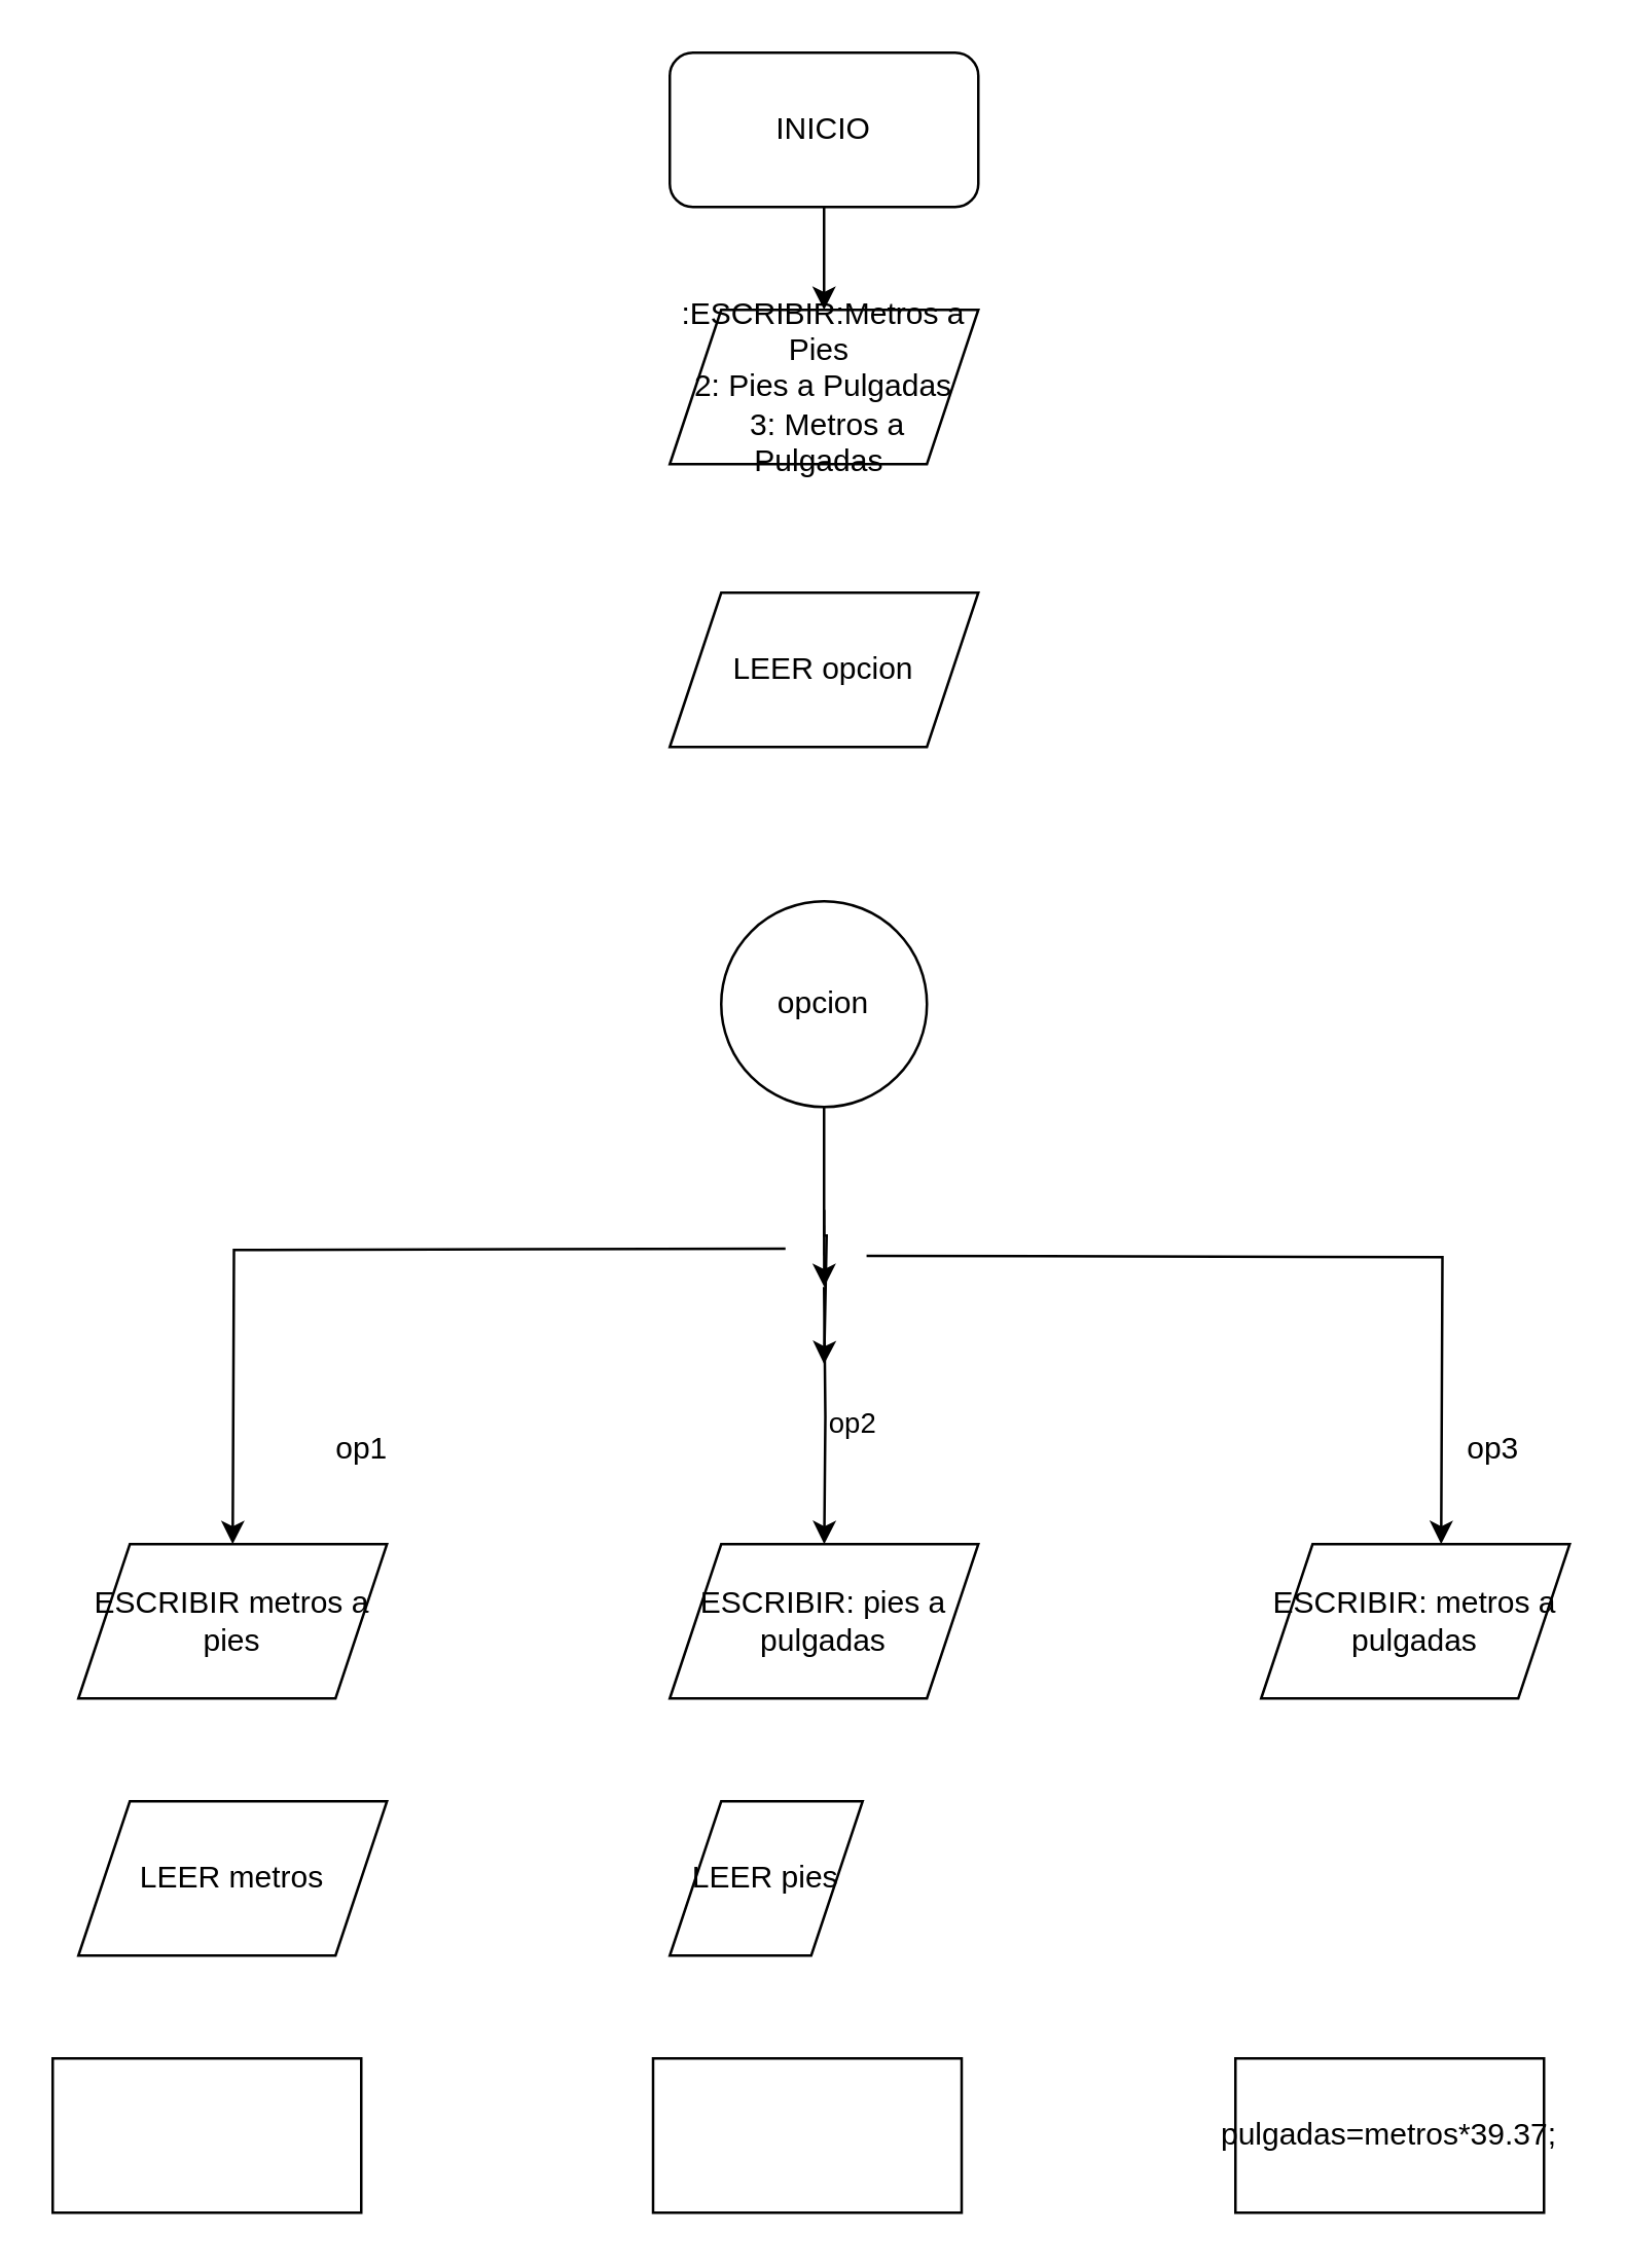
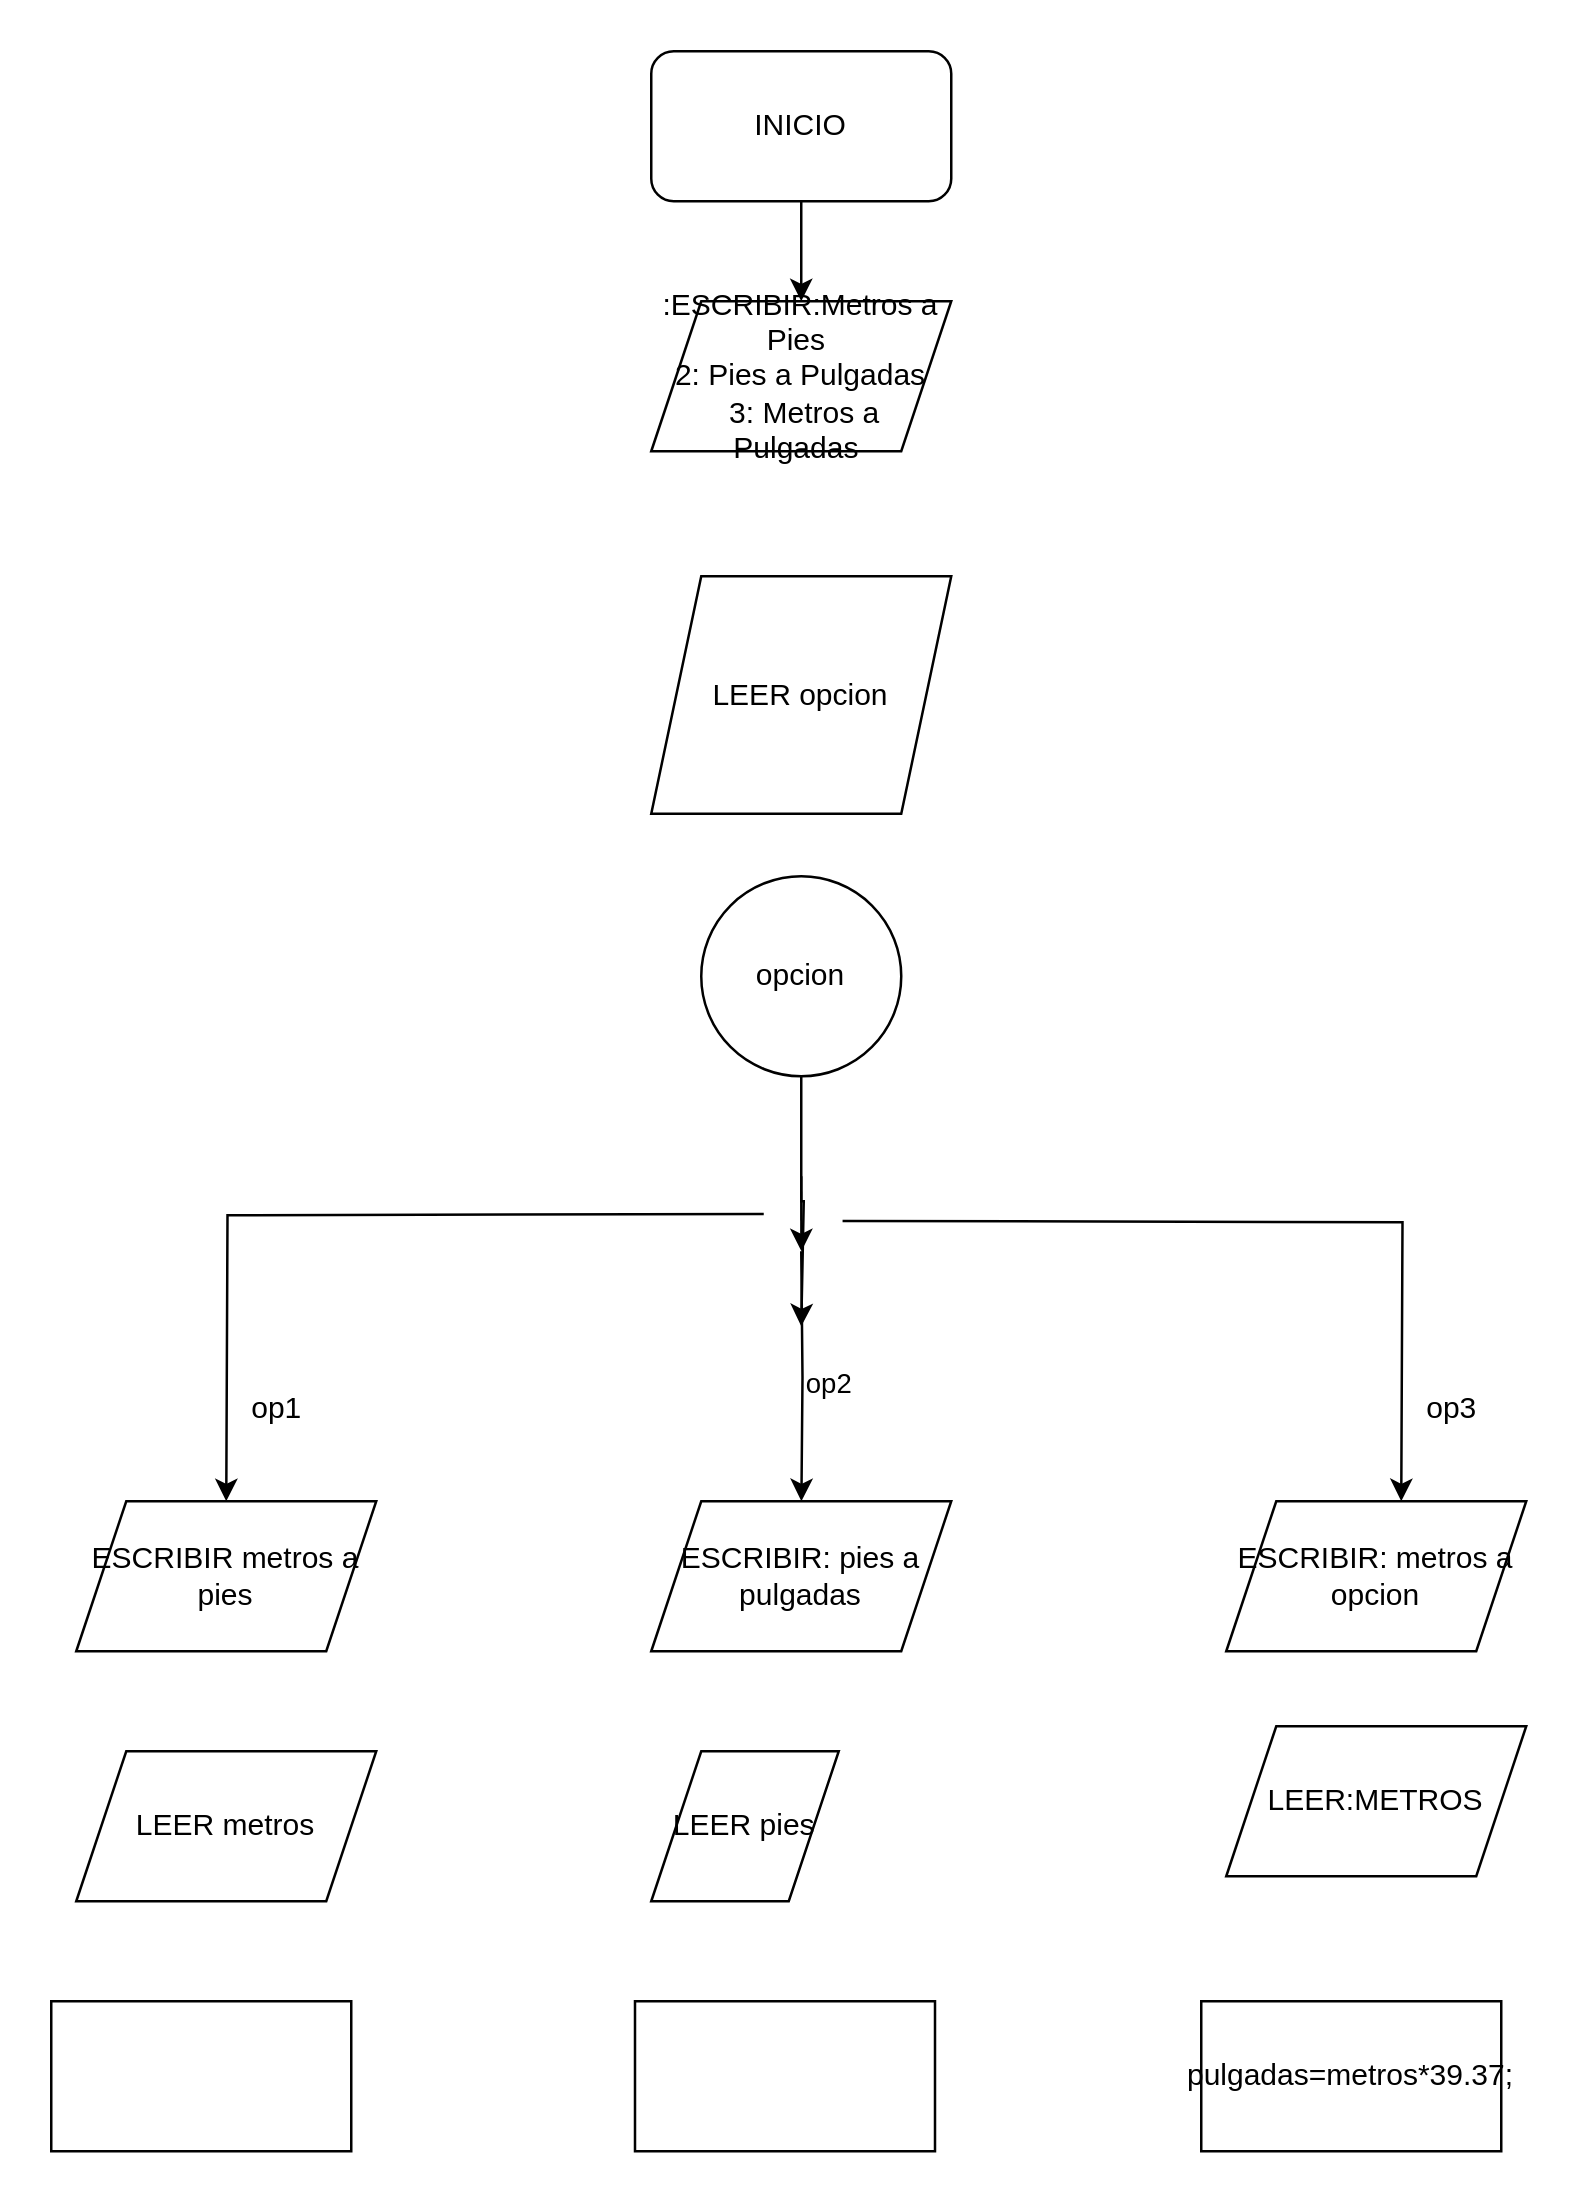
  <mxCell id="0" />
  <mxCell id="1" parent="0" />
  <mxCell id="2" style="edgeStyle=orthogonalEdgeStyle;rounded=0;orthogonalLoop=1;jettySize=auto;html=1;exitX=0.5;exitY=1;exitDx=0;exitDy=0;entryX=0.5;entryY=0;entryDx=0;entryDy=0;" edge="1" parent="1" source="3" target="4"><mxGeometry relative="1" as="geometry" /></mxCell>
  <mxCell id="3" value="INICIO" style="rounded=1;whiteSpace=wrap;html=1;" vertex="1" parent="1"><mxGeometry x="260" y="20" width="120" height="60" as="geometry" /></mxCell>
  <mxCell id="4" value="&lt;div&gt;:ESCRIBIR:Metros a Pies&amp;nbsp;&lt;/div&gt;&lt;div&gt;&amp;nbsp;2: Pies a Pulgadas&amp;nbsp;&lt;/div&gt;&lt;div&gt;&amp;nbsp;3: Metros a Pulgadas&amp;nbsp;&lt;/div&gt;" style="shape=parallelogram;perimeter=parallelogramPerimeter;whiteSpace=wrap;html=1;fixedSize=1;" vertex="1" parent="1"><mxGeometry x="260" y="120" width="120" height="60" as="geometry" /></mxCell>
- <mxCell id="5" value="LEER opcion" style="shape=parallelogram;perimeter=parallelogramPerimeter;whiteSpace=wrap;html=1;fixedSize=1;" vertex="1" parent="1"><mxGeometry x="260" y="230" width="120" height="60" as="geometry" /></mxCell>
+ <mxCell id="5" value="LEER opcion" style="shape=parallelogram;perimeter=parallelogramPerimeter;whiteSpace=wrap;html=1;fixedSize=1;" vertex="1" parent="1"><mxGeometry x="260" y="230" width="120" height="95" as="geometry" /></mxCell>
  <mxCell id="6" style="edgeStyle=orthogonalEdgeStyle;rounded=0;orthogonalLoop=1;jettySize=auto;html=1;exitX=0.5;exitY=1;exitDx=0;exitDy=0;" edge="1" parent="1" source="8"><mxGeometry relative="1" as="geometry"><mxPoint x="320" y="530" as="targetPoint" /><Array as="points"><mxPoint x="320" y="480" /><mxPoint x="321" y="530" /></Array></mxGeometry></mxCell>
  <mxCell id="7" value="op2" style="edgeLabel;html=1;align=center;verticalAlign=middle;resizable=0;points=[];" vertex="1" connectable="0" parent="6"><mxGeometry x="0.519" y="-1" relative="1" as="geometry"><mxPoint x="11" y="47" as="offset" /></mxGeometry></mxCell>
  <mxCell id="8" value="opcion" style="ellipse;whiteSpace=wrap;html=1;" vertex="1" parent="1"><mxGeometry x="280" y="350" width="80" height="80" as="geometry" /></mxCell>
  <mxCell id="9" value="" style="edgeStyle=orthogonalEdgeStyle;rounded=0;orthogonalLoop=1;jettySize=auto;html=1;entryX=0.5;entryY=0;entryDx=0;entryDy=0;" edge="1" parent="1"><mxGeometry relative="1" as="geometry"><mxPoint x="305" y="485.059" as="sourcePoint" /><mxPoint x="90" y="600" as="targetPoint" /></mxGeometry></mxCell>
  <mxCell id="10" value="" style="edgeStyle=orthogonalEdgeStyle;rounded=0;orthogonalLoop=1;jettySize=auto;html=1;" edge="1" parent="1"><mxGeometry relative="1" as="geometry"><mxPoint x="320" y="500" as="sourcePoint" /><mxPoint x="320.059" y="600" as="targetPoint" /></mxGeometry></mxCell>
  <mxCell id="11" value="" style="edgeStyle=orthogonalEdgeStyle;rounded=0;orthogonalLoop=1;jettySize=auto;html=1;entryX=0.5;entryY=0;entryDx=0;entryDy=0;exitX=1.051;exitY=0.596;exitDx=0;exitDy=0;exitPerimeter=0;" edge="1" parent="1"><mxGeometry relative="1" as="geometry"><mxPoint x="336.53" y="487.88" as="sourcePoint" /><mxPoint x="560" y="600" as="targetPoint" /></mxGeometry></mxCell>
  <mxCell id="12" value="" style="edgeStyle=orthogonalEdgeStyle;rounded=0;orthogonalLoop=1;jettySize=auto;html=1;" edge="1" parent="1"><mxGeometry relative="1" as="geometry"><mxPoint x="320" y="470" as="sourcePoint" /><mxPoint x="320.059" y="500" as="targetPoint" /></mxGeometry></mxCell>
- <mxCell id="13" value="op1" style="text;html=1;align=center;verticalAlign=middle;resizable=0;points=[];autosize=1;strokeColor=none;fillColor=none;" vertex="1" parent="1"><mxGeometry x="120" y="548" width="40" height="30" as="geometry" /></mxCell>
+ <mxCell id="13" value="op1" style="text;html=1;align=center;verticalAlign=middle;resizable=0;points=[];autosize=1;strokeColor=none;fillColor=none;" vertex="1" parent="1"><mxGeometry x="90" y="548" width="40" height="30" as="geometry" /></mxCell>
  <mxCell id="14" value="op3" style="text;html=1;align=center;verticalAlign=middle;resizable=0;points=[];autosize=1;strokeColor=none;fillColor=none;" vertex="1" parent="1"><mxGeometry x="560" y="548" width="40" height="30" as="geometry" /></mxCell>
- <mxCell id="15" value="ESCRIBIR: metros a pulgadas" style="shape=parallelogram;perimeter=parallelogramPerimeter;whiteSpace=wrap;html=1;fixedSize=1;" vertex="1" parent="1"><mxGeometry x="490" y="600" width="120" height="60" as="geometry" /></mxCell>
+ <mxCell id="15" value="ESCRIBIR: metros a opcion" style="shape=parallelogram;perimeter=parallelogramPerimeter;whiteSpace=wrap;html=1;fixedSize=1;" vertex="1" parent="1"><mxGeometry x="490" y="600" width="120" height="60" as="geometry" /></mxCell>
  <mxCell id="16" value="ESCRIBIR: pies a pulgadas" style="shape=parallelogram;perimeter=parallelogramPerimeter;whiteSpace=wrap;html=1;fixedSize=1;" vertex="1" parent="1"><mxGeometry x="260" y="600" width="120" height="60" as="geometry" /></mxCell>
  <mxCell id="17" value="ESCRIBIR metros a pies" style="shape=parallelogram;perimeter=parallelogramPerimeter;whiteSpace=wrap;html=1;fixedSize=1;" vertex="1" parent="1"><mxGeometry x="30" y="600" width="120" height="60" as="geometry" /></mxCell>
  <mxCell id="18" value="pulgadas=metros*39.37;" style="rounded=0;whiteSpace=wrap;html=1;" vertex="1" parent="1"><mxGeometry x="480" y="800" width="120" height="60" as="geometry" /></mxCell>
  <mxCell id="19" value="" style="rounded=0;whiteSpace=wrap;html=1;" vertex="1" parent="1"><mxGeometry x="253.5" y="800" width="120" height="60" as="geometry" /></mxCell>
  <mxCell id="20" value="" style="rounded=0;whiteSpace=wrap;html=1;" vertex="1" parent="1"><mxGeometry x="20" y="800" width="120" height="60" as="geometry" /></mxCell>
+ <mxCell id="21" value="LEER:METROS" style="shape=parallelogram;perimeter=parallelogramPerimeter;whiteSpace=wrap;html=1;fixedSize=1;" vertex="1" parent="1"><mxGeometry x="490" y="690" width="120" height="60" as="geometry" /></mxCell>
  <mxCell id="22" value="LEER pies" style="shape=parallelogram;perimeter=parallelogramPerimeter;whiteSpace=wrap;html=1;fixedSize=1;" vertex="1" parent="1"><mxGeometry x="260" y="700" width="75" height="60" as="geometry" /></mxCell>
  <mxCell id="23" value="LEER metros" style="shape=parallelogram;perimeter=parallelogramPerimeter;whiteSpace=wrap;html=1;fixedSize=1;" vertex="1" parent="1"><mxGeometry x="30" y="700" width="120" height="60" as="geometry" /></mxCell>
